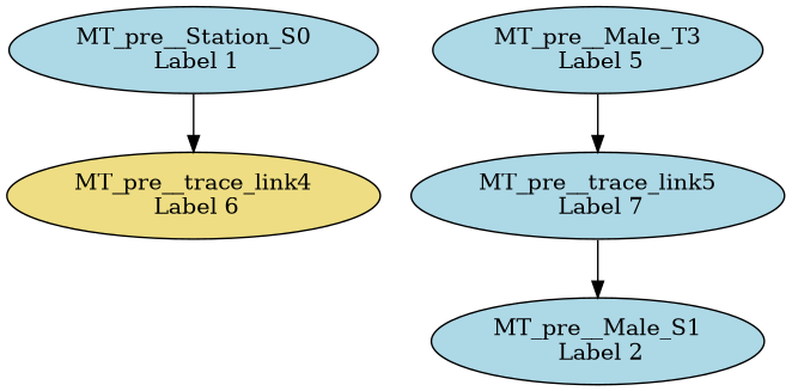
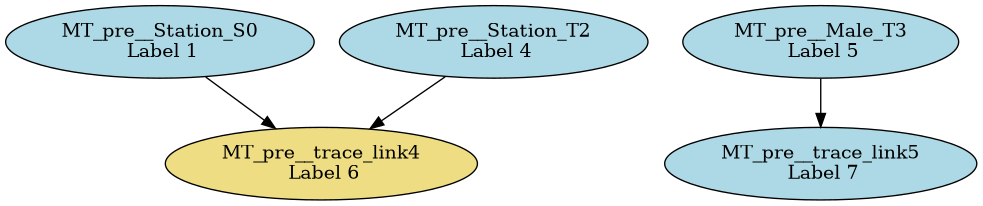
  digraph {
    node [fillcolor=lightblue style=filled]
    "MT_pre__trace_link4\n Label 6" [fillcolor=lightgoldenrod]
    "MT_pre__Station_S0\n Label 1"
+   "MT_pre__Station_T2\n Label 4"
    "MT_pre__Male_T3\n Label 5"
    "MT_pre__trace_link5\n Label 7"
-   "MT_pre__Male_S1\n Label 2"
    "MT_pre__Station_S0\n Label 1" -> "MT_pre__trace_link4\n Label 6"
+   "MT_pre__Station_T2\n Label 4" -> "MT_pre__trace_link4\n Label 6"
    "MT_pre__Male_T3\n Label 5" -> "MT_pre__trace_link5\n Label 7"
-   "MT_pre__trace_link5\n Label 7" -> "MT_pre__Male_S1\n Label 2"
  }
